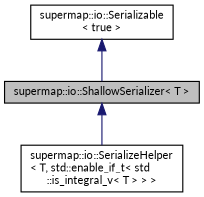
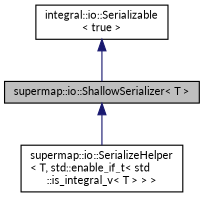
  digraph {
    fontname=Lato
    node [color=black fillcolor=white fontname=Lato fontsize=10 shape=record style=filled]
    edge [color=midnightblue dir=back fontname=Lato fontsize=10 labelfontname=Helvetica labelfontsize=10 style=solid]
    n1 [fillcolor=grey75 fontcolor=black height=0.2 label="supermap::io::ShallowSerializer\< T \>" width=0.4]
    n2 [height=0.2 label="supermap::io::SerializeHelper\l\< T, std::enable_if_t\< std\l::is_integral_v\< T \> \> \>" width=0.4]
-   n3 [height=0.2 label="supermap::io::Serializable\l\< true \>" width=0.4]
+   n3 [height=0.2 label="integral::io::Serializable\l\< true \>" width=0.4]
    n1 -> n2
    n3 -> n1
  }
